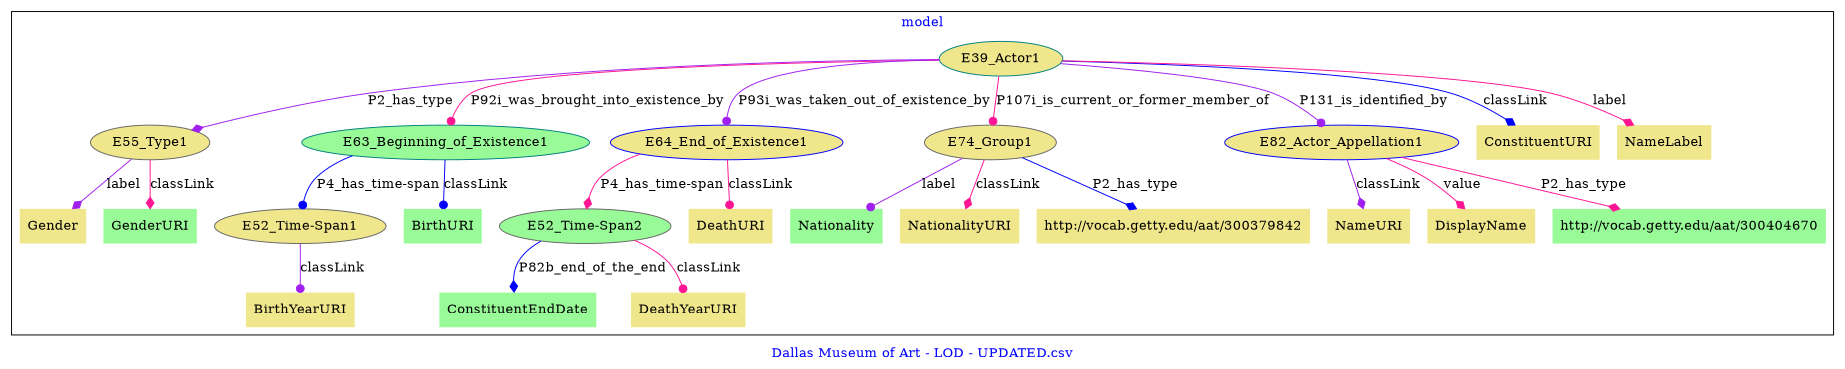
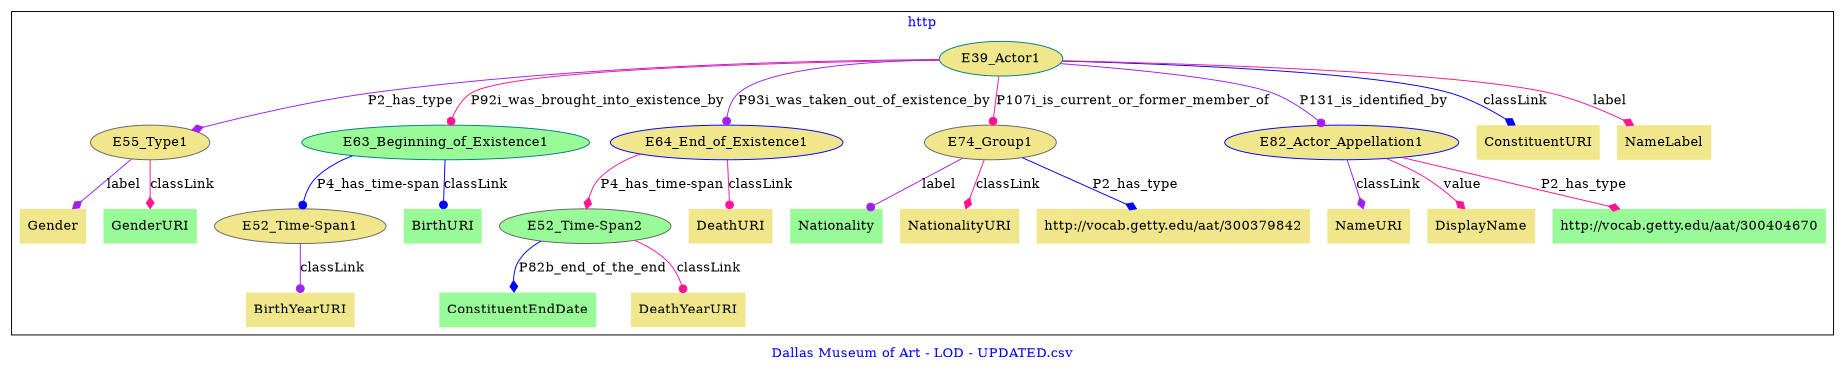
  digraph {
    fontcolor=blue
    label="Dallas Museum of Art - LOD - UPDATED.csv"
    remincross=true
    node [color=teal fillcolor=khaki style=filled shape=plaintext]
    edge [arrowhead=diamond color=deeppink fontcolor=black]
    n1 [label=E39_Actor1 shape=""]
    n2 [color=gray40 label=E55_Type1 shape=""]
    n3 [fillcolor=palegreen label=E63_Beginning_of_Existence1 shape=""]
    n4 [color=blue label=E64_End_of_Existence1 shape=""]
    n5 [color=gray40 label=E74_Group1 shape=""]
    n6 [color=blue label=E82_Actor_Appellation1 shape=""]
    n7 [color=gray40 label="E52_Time-Span1" shape=""]
    n8 [color=gray40 fillcolor=palegreen label="E52_Time-Span2" shape=""]
    n9 [fillcolor=palegreen label=Nationality]
    n10 [color=blue label=NameURI]
    n11 [color=gray40 label=DisplayName]
    n12 [label=Gender]
    n13 [color=blue label=ConstituentURI]
    n14 [fillcolor=palegreen label=ConstituentEndDate]
    n15 [color=blue label=BirthYearURI]
    n16 [color=gray40 fillcolor=palegreen label=BirthURI]
    n17 [label=NationalityURI]
    n18 [fillcolor=palegreen label=GenderURI]
    n19 [color=gray40 label=DeathURI]
    n20 [color=darkorange label=NameLabel]
    n21 [label=DeathYearURI]
    n22 [color=gray40 label="http://vocab.getty.edu/aat/300379842"]
    n23 [color=darkorange fillcolor=palegreen label="http://vocab.getty.edu/aat/300404670"]
    subgraph cluster_1 {
-     label=model
+     label=http
      n1
      n2
      n3
      n4
      n5
      n6
      n7
      n8
      n9
      n10
      n11
      n12
      n13
      n14
      n15
      n16
      n17
      n18
      n19
      n20
      n21
      n22
      n23
    }
    n1 -> n2 [color=purple label=P2_has_type]
    n1 -> n3 [arrowhead=dot label=P92i_was_brought_into_existence_by]
    n1 -> n4 [arrowhead=dot color=purple label=P93i_was_taken_out_of_existence_by]
    n1 -> n5 [arrowhead=dot label=P107i_is_current_or_former_member_of]
    n1 -> n6 [arrowhead=dot color=purple label=P131_is_identified_by]
    n1 -> n13 [color=blue label=classLink]
    n1 -> n20 [label=label]
    n2 -> n12 [color=purple label=label]
    n2 -> n18 [label=classLink]
    n3 -> n7 [arrowhead=dot color=blue label="P4_has_time-span"]
    n3 -> n16 [arrowhead=dot color=blue label=classLink]
    n4 -> n8 [label="P4_has_time-span"]
    n4 -> n19 [arrowhead=dot label=classLink]
    n5 -> n9 [arrowhead=dot color=purple label=label]
    n5 -> n17 [label=classLink]
    n5 -> n22 [color=blue label=P2_has_type]
    n6 -> n10 [color=purple label=classLink]
    n6 -> n11 [label=value]
    n6 -> n23 [label=P2_has_type]
    n7 -> n15 [arrowhead=dot color=purple label=classLink]
    n8 -> n14 [color=blue label=P82b_end_of_the_end]
    n8 -> n21 [arrowhead=dot label=classLink]
  }
